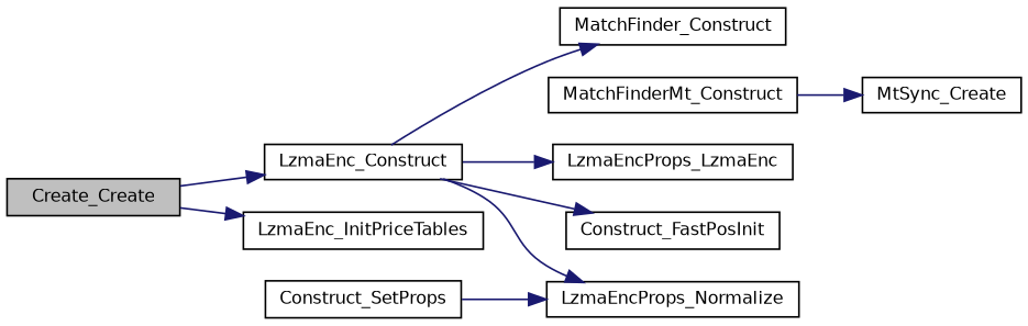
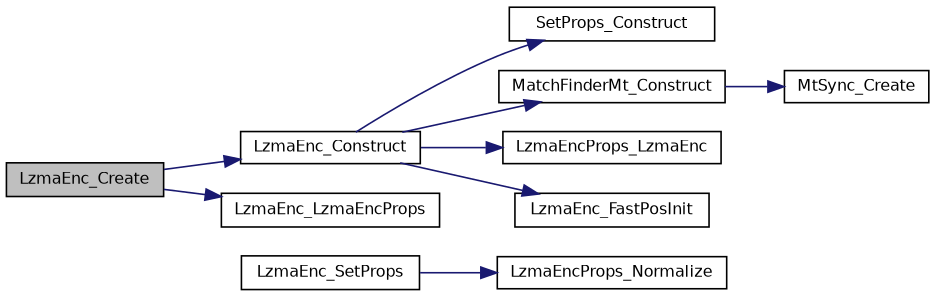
  digraph {
    rankdir=LR
    node [color=black fillcolor=white fontname=Helvetica fontsize=10 shape=record style=filled]
    edge [color=midnightblue fontname=Helvetica fontsize=10 labelfontname=Helvetica labelfontsize=10 style=solid]
-   n1 [fillcolor=grey75 fontcolor=black height=0.2 label=Create_Create width=0.4]
+   n1 [fillcolor=grey75 fontcolor=black height=0.2 label=LzmaEnc_Create width=0.4]
    n2 [height=0.2 label=LzmaEnc_Construct width=0.4]
-   n3 [height=0.2 label=LzmaEnc_InitPriceTables width=0.4]
-   n4 [height=0.2 label=MatchFinder_Construct width=0.4]
+   n3 [height=0.2 label=LzmaEnc_LzmaEncProps width=0.4]
+   n4 [height=0.2 label=SetProps_Construct width=0.4]
    n5 [height=0.2 label=MatchFinderMt_Construct width=0.4]
    n6 [height=0.2 label=LzmaEncProps_LzmaEnc width=0.4]
-   n7 [height=0.2 label=Construct_FastPosInit width=0.4]
+   n7 [height=0.2 label=LzmaEnc_FastPosInit width=0.4]
    n8 [height=0.2 label=MtSync_Create width=0.4]
-   n9 [height=0.2 label=Construct_SetProps width=0.4]
+   n9 [height=0.2 label=LzmaEnc_SetProps width=0.4]
    n10 [height=0.2 label=LzmaEncProps_Normalize width=0.4]
    n1 -> n2
    n1 -> n3
    n2 -> n4
-   n2 -> n10
+   n2 -> n5
    n2 -> n6
    n2 -> n7
    n5 -> n8
    n9 -> n10
  }
